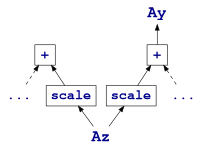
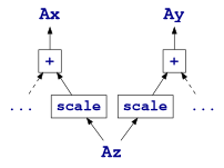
  digraph {
    node [fontcolor=blue4 fontname="courier bold" fontsize=24 shape=none]
    edge [dir=back fontcolor=blue4 fontname="courier bold" fontsize=24]
+   n1 [fontsize=28 label=Ax]
    n2 [label="+" shape=square]
    n3 [fontsize=28 label=Ay]
    n4 [label="+" shape=square]
    n5 [label="..."]
    n6 [label=scale shape=rectangle]
    n7 [label=scale shape=rectangle]
    n8 [label="..."]
    n9 [fontsize=28 label=Az]
+   n1 -> n2
    n2 -> n5 [style=dashed]
    n2 -> n6
    n3 -> n4
    n4 -> n7
    n4 -> n8 [style=dashed]
    n6 -> n9
    n7 -> n9
  }
